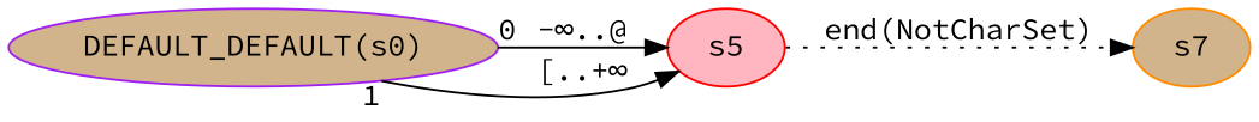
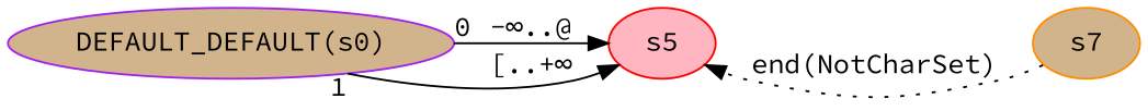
  digraph {
    fontname="Source Code Pro"
    rankdir=LR
    node [fillcolor=tan fontname="Source Code Pro" style=filled]
    edge [fontname="Source Code Pro"]
    n1 [color=purple label="DEFAULT_DEFAULT(s0)"]
    s5 [color=red fillcolor=lightpink]
    s7 [color=darkorange]
    n1 -> s5 [label="-∞..@" taillabel=0]
    n1 -> s5 [label="[..+∞" taillabel=1]
-   s5 -> s7 [label="end(NotCharSet)" style=dotted]
+   s7 -> s5 [label="end(NotCharSet)" style=dotted]
  }
